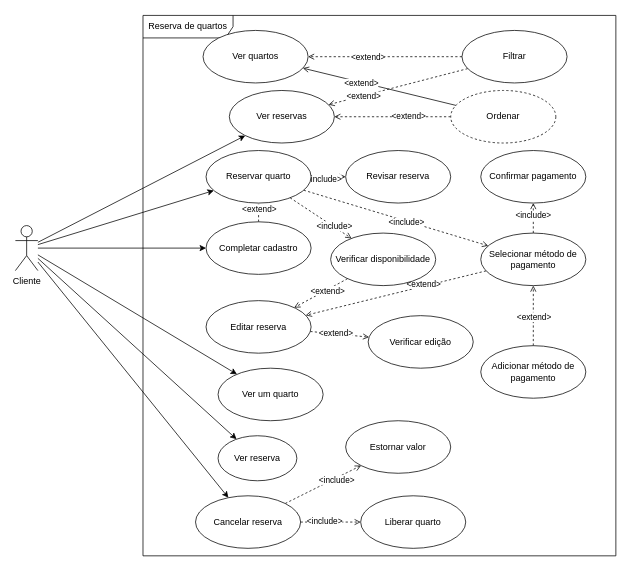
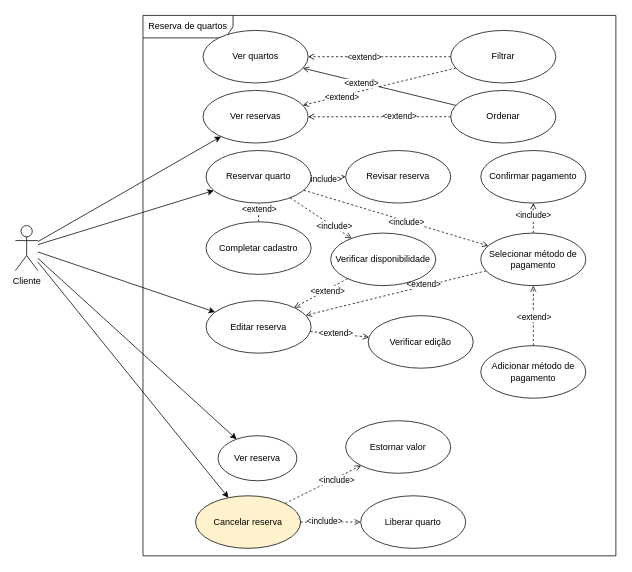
  <mxCell id="0" />
  <mxCell id="1" parent="0" />
  <mxCell id="2" style="edgeStyle=none;html=1;" parent="1" source="8" target="17" edge="1"><mxGeometry relative="1" as="geometry" /></mxCell>
- <mxCell id="3" style="edgeStyle=none;html=1;" parent="1" source="8" target="36" edge="1"><mxGeometry relative="1" as="geometry" /></mxCell>
- <mxCell id="4" style="edgeStyle=none;html=1;" parent="1" source="8" target="50" edge="1"><mxGeometry relative="1" as="geometry" /></mxCell>
+ <mxCell id="4" style="edgeStyle=none;html=1;" parent="1" source="8" target="30" edge="1"><mxGeometry relative="1" as="geometry" /></mxCell>
  <mxCell id="5" style="edgeStyle=none;html=1;" parent="1" source="8" target="35" edge="1"><mxGeometry relative="1" as="geometry" /></mxCell>
  <mxCell id="6" style="edgeStyle=none;html=1;" parent="1" source="8" target="52" edge="1"><mxGeometry relative="1" as="geometry" /></mxCell>
  <mxCell id="7" style="edgeStyle=none;html=1;endArrow=classic;endFill=1;" parent="1" source="8" target="55" edge="1"><mxGeometry relative="1" as="geometry" /></mxCell>
  <mxCell id="8" value="Cliente" style="shape=umlActor;verticalLabelPosition=bottom;verticalAlign=top;html=1;" parent="1" vertex="1"><mxGeometry x="20" y="300" width="30" height="60" as="geometry" /></mxCell>
  <mxCell id="9" value="Reserva de quartos" style="shape=umlFrame;whiteSpace=wrap;html=1;width=120;height=30;" parent="1" vertex="1"><mxGeometry x="190" y="20" width="630" height="720" as="geometry" /></mxCell>
  <mxCell id="10" value="Ver quartos" style="ellipse;whiteSpace=wrap;html=1;" parent="1" vertex="1"><mxGeometry x="270" y="40" width="140" height="70" as="geometry" /></mxCell>
  <mxCell id="11" style="edgeStyle=none;html=1;dashed=1;endArrow=open;endFill=0;" parent="1" source="17" target="41" edge="1"><mxGeometry relative="1" as="geometry" /></mxCell>
  <mxCell id="12" value="&amp;lt;include&amp;gt;" style="edgeLabel;html=1;align=center;verticalAlign=middle;resizable=0;points=[];" parent="11" vertex="1" connectable="0"><mxGeometry x="0.115" y="-1" relative="1" as="geometry"><mxPoint as="offset" /></mxGeometry></mxCell>
  <mxCell id="13" style="edgeStyle=none;html=1;dashed=1;endArrow=open;endFill=0;" parent="1" source="17" target="47" edge="1"><mxGeometry relative="1" as="geometry" /></mxCell>
  <mxCell id="14" value="&amp;lt;include&amp;gt;" style="edgeLabel;html=1;align=center;verticalAlign=middle;resizable=0;points=[];" parent="13" vertex="1" connectable="0"><mxGeometry x="0.41" y="1" relative="1" as="geometry"><mxPoint as="offset" /></mxGeometry></mxCell>
  <mxCell id="15" style="edgeStyle=none;html=1;dashed=1;endArrow=open;endFill=0;" parent="1" source="17" target="51" edge="1"><mxGeometry relative="1" as="geometry" /></mxCell>
  <mxCell id="16" value="&amp;lt;include&amp;gt;" style="edgeLabel;html=1;align=center;verticalAlign=middle;resizable=0;points=[];" parent="15" vertex="1" connectable="0"><mxGeometry x="-0.294" y="-2" relative="1" as="geometry"><mxPoint as="offset" /></mxGeometry></mxCell>
  <mxCell id="17" value="Reservar quarto" style="ellipse;whiteSpace=wrap;html=1;" parent="1" vertex="1"><mxGeometry x="274" y="200" width="140" height="70" as="geometry" /></mxCell>
  <mxCell id="18" style="edgeStyle=none;html=1;endArrow=open;endFill=0;dashed=1;" parent="1" source="22" target="10" edge="1"><mxGeometry relative="1" as="geometry" /></mxCell>
  <mxCell id="19" value="&amp;lt;extend&amp;gt;" style="edgeLabel;html=1;align=center;verticalAlign=middle;resizable=0;points=[];" parent="18" vertex="1" connectable="0"><mxGeometry x="0.226" relative="1" as="geometry"><mxPoint as="offset" /></mxGeometry></mxCell>
  <mxCell id="20" style="edgeStyle=none;html=1;endArrow=open;endFill=0;dashed=1;" parent="1" source="22" target="52" edge="1"><mxGeometry relative="1" as="geometry" /></mxCell>
  <mxCell id="21" value="&amp;lt;extend&amp;gt;" style="edgeLabel;html=1;align=center;verticalAlign=middle;resizable=0;points=[];" parent="20" vertex="1" connectable="0"><mxGeometry x="0.501" y="1" relative="1" as="geometry"><mxPoint as="offset" /></mxGeometry></mxCell>
- <mxCell id="22" value="Filtrar" style="ellipse;whiteSpace=wrap;html=1;" parent="1" vertex="1"><mxGeometry x="615" y="40" width="140" height="70" as="geometry" /></mxCell>
+ <mxCell id="22" value="Filtrar" style="ellipse;whiteSpace=wrap;html=1;" parent="1" vertex="1"><mxGeometry x="600" y="40" width="140" height="70" as="geometry" /></mxCell>
  <mxCell id="23" style="edgeStyle=none;html=1;dashed=0;endArrow=open;endFill=0;" parent="1" source="27" target="10" edge="1"><mxGeometry relative="1" as="geometry" /></mxCell>
  <mxCell id="24" value="&amp;lt;extend&amp;gt;" style="edgeLabel;html=1;align=center;verticalAlign=middle;resizable=0;points=[];" parent="23" vertex="1" connectable="0"><mxGeometry x="0.24" relative="1" as="geometry"><mxPoint y="1" as="offset" /></mxGeometry></mxCell>
  <mxCell id="25" style="edgeStyle=none;html=1;dashed=1;endArrow=open;endFill=0;" parent="1" source="27" target="52" edge="1"><mxGeometry relative="1" as="geometry" /></mxCell>
  <mxCell id="26" value="&amp;lt;extend&amp;gt;" style="edgeLabel;html=1;align=center;verticalAlign=middle;resizable=0;points=[];" parent="25" vertex="1" connectable="0"><mxGeometry x="-0.27" y="-2" relative="1" as="geometry"><mxPoint as="offset" /></mxGeometry></mxCell>
- <mxCell id="27" value="Ordenar" style="ellipse;whiteSpace=wrap;html=1;dashed=1;" parent="1" vertex="1"><mxGeometry x="600" y="120" width="140" height="70" as="geometry" /></mxCell>
+ <mxCell id="27" value="Ordenar" style="ellipse;whiteSpace=wrap;html=1;" parent="1" vertex="1"><mxGeometry x="600" y="120" width="140" height="70" as="geometry" /></mxCell>
  <mxCell id="28" style="edgeStyle=none;html=1;dashed=1;endArrow=open;endFill=0;" parent="1" source="30" target="54" edge="1"><mxGeometry relative="1" as="geometry" /></mxCell>
  <mxCell id="29" value="&amp;lt;extend&amp;gt;" style="edgeLabel;html=1;align=center;verticalAlign=middle;resizable=0;points=[];" parent="28" vertex="1" connectable="0"><mxGeometry x="-0.388" y="1" relative="1" as="geometry"><mxPoint x="10" y="1" as="offset" /></mxGeometry></mxCell>
  <mxCell id="30" value="Editar reserva" style="ellipse;whiteSpace=wrap;html=1;" parent="1" vertex="1"><mxGeometry x="274" y="400" width="140" height="70" as="geometry" /></mxCell>
  <mxCell id="31" style="edgeStyle=none;html=1;endArrow=open;endFill=0;dashed=1;" parent="1" source="35" target="56" edge="1"><mxGeometry relative="1" as="geometry" /></mxCell>
  <mxCell id="32" value="&amp;lt;include&amp;gt;" style="edgeLabel;html=1;align=center;verticalAlign=middle;resizable=0;points=[];" parent="31" vertex="1" connectable="0"><mxGeometry x="0.317" y="-2" relative="1" as="geometry"><mxPoint x="1" as="offset" /></mxGeometry></mxCell>
  <mxCell id="33" value="" style="edgeStyle=none;html=1;dashed=1;endArrow=open;endFill=0;" parent="1" source="35" target="57" edge="1"><mxGeometry relative="1" as="geometry" /></mxCell>
  <mxCell id="34" value="&amp;lt;include&amp;gt;" style="edgeLabel;html=1;align=center;verticalAlign=middle;resizable=0;points=[];" parent="33" vertex="1" connectable="0"><mxGeometry x="-0.221" y="2" relative="1" as="geometry"><mxPoint as="offset" /></mxGeometry></mxCell>
- <mxCell id="35" value="Cancelar reserva" style="ellipse;whiteSpace=wrap;html=1;" parent="1" vertex="1"><mxGeometry x="260" y="660" width="140" height="70" as="geometry" /></mxCell>
- <mxCell id="36" value="Ver um quarto" style="ellipse;whiteSpace=wrap;html=1;" parent="1" vertex="1"><mxGeometry x="290" y="490" width="140" height="70" as="geometry" /></mxCell>
+ <mxCell id="35" value="Cancelar reserva" style="ellipse;whiteSpace=wrap;html=1;fillColor=#fff2cc;" parent="1" vertex="1"><mxGeometry x="260" y="660" width="140" height="70" as="geometry" /></mxCell>
  <mxCell id="37" style="edgeStyle=none;html=1;dashed=1;endArrow=open;endFill=0;" parent="1" source="41" target="53" edge="1"><mxGeometry relative="1" as="geometry" /></mxCell>
  <mxCell id="38" value="&amp;lt;include&amp;gt;" style="edgeLabel;html=1;align=center;verticalAlign=middle;resizable=0;points=[];" parent="37" vertex="1" connectable="0"><mxGeometry x="0.188" y="1" relative="1" as="geometry"><mxPoint as="offset" /></mxGeometry></mxCell>
  <mxCell id="39" style="edgeStyle=none;html=1;dashed=1;endArrow=open;endFill=0;" parent="1" source="41" target="30" edge="1"><mxGeometry relative="1" as="geometry" /></mxCell>
  <mxCell id="40" value="&amp;lt;extend&amp;gt;" style="edgeLabel;html=1;align=center;verticalAlign=middle;resizable=0;points=[];" parent="39" vertex="1" connectable="0"><mxGeometry x="-0.312" y="-3" relative="1" as="geometry"><mxPoint as="offset" /></mxGeometry></mxCell>
  <mxCell id="41" value="Selecionar método de pagamento" style="ellipse;whiteSpace=wrap;html=1;" parent="1" vertex="1"><mxGeometry x="640" y="310" width="140" height="70" as="geometry" /></mxCell>
  <mxCell id="42" style="edgeStyle=none;html=1;dashed=1;endArrow=open;endFill=0;" parent="1" source="44" target="41" edge="1"><mxGeometry relative="1" as="geometry" /></mxCell>
  <mxCell id="43" value="&amp;lt;extend&amp;gt;" style="edgeLabel;html=1;align=center;verticalAlign=middle;resizable=0;points=[];" parent="42" vertex="1" connectable="0"><mxGeometry x="0.487" y="2" relative="1" as="geometry"><mxPoint x="2" y="20" as="offset" /></mxGeometry></mxCell>
  <mxCell id="44" value="Adicionar método de pagamento" style="ellipse;whiteSpace=wrap;html=1;" parent="1" vertex="1"><mxGeometry x="640" y="460" width="140" height="70" as="geometry" /></mxCell>
  <mxCell id="45" style="edgeStyle=none;html=1;dashed=1;endArrow=open;endFill=0;" parent="1" source="47" target="30" edge="1"><mxGeometry relative="1" as="geometry" /></mxCell>
  <mxCell id="46" value="&amp;lt;extend&amp;gt;" style="edgeLabel;html=1;align=center;verticalAlign=middle;resizable=0;points=[];" parent="45" vertex="1" connectable="0"><mxGeometry x="-0.226" y="1" relative="1" as="geometry"><mxPoint as="offset" /></mxGeometry></mxCell>
  <mxCell id="47" value="Verificar disponibilidade" style="ellipse;whiteSpace=wrap;html=1;" parent="1" vertex="1"><mxGeometry x="440" y="310" width="140" height="70" as="geometry" /></mxCell>
  <mxCell id="48" style="edgeStyle=none;html=1;dashed=1;endArrow=open;endFill=0;" parent="1" source="50" target="17" edge="1"><mxGeometry relative="1" as="geometry" /></mxCell>
  <mxCell id="49" value="&amp;lt;extend&amp;gt;" style="edgeLabel;html=1;align=center;verticalAlign=middle;resizable=0;points=[];" parent="48" vertex="1" connectable="0"><mxGeometry x="0.433" relative="1" as="geometry"><mxPoint as="offset" /></mxGeometry></mxCell>
  <mxCell id="50" value="Completar cadastro" style="ellipse;whiteSpace=wrap;html=1;" parent="1" vertex="1"><mxGeometry x="274" y="295" width="140" height="70" as="geometry" /></mxCell>
  <mxCell id="51" value="Revisar reserva" style="ellipse;whiteSpace=wrap;html=1;" parent="1" vertex="1"><mxGeometry x="460" y="200" width="140" height="70" as="geometry" /></mxCell>
- <mxCell id="52" value="Ver reservas" style="ellipse;whiteSpace=wrap;html=1;" parent="1" vertex="1"><mxGeometry x="305" y="120" width="140" height="70" as="geometry" /></mxCell>
+ <mxCell id="52" value="Ver reservas" style="ellipse;whiteSpace=wrap;html=1;" parent="1" vertex="1"><mxGeometry x="270" y="120" width="140" height="70" as="geometry" /></mxCell>
  <mxCell id="53" value="Confirmar pagamento" style="ellipse;whiteSpace=wrap;html=1;" parent="1" vertex="1"><mxGeometry x="640" y="200" width="140" height="70" as="geometry" /></mxCell>
  <mxCell id="54" value="Verificar edição" style="ellipse;whiteSpace=wrap;html=1;" parent="1" vertex="1"><mxGeometry x="490" y="420" width="140" height="70" as="geometry" /></mxCell>
  <mxCell id="55" value="Ver reserva" style="ellipse;whiteSpace=wrap;html=1;" parent="1" vertex="1"><mxGeometry x="290" y="580" width="105" height="60" as="geometry" /></mxCell>
  <mxCell id="56" value="Estornar valor" style="ellipse;whiteSpace=wrap;html=1;" parent="1" vertex="1"><mxGeometry x="460" y="560" width="140" height="70" as="geometry" /></mxCell>
  <mxCell id="57" value="Liberar quarto" style="ellipse;whiteSpace=wrap;html=1;" parent="1" vertex="1"><mxGeometry x="480" y="660" width="140" height="70" as="geometry" /></mxCell>
